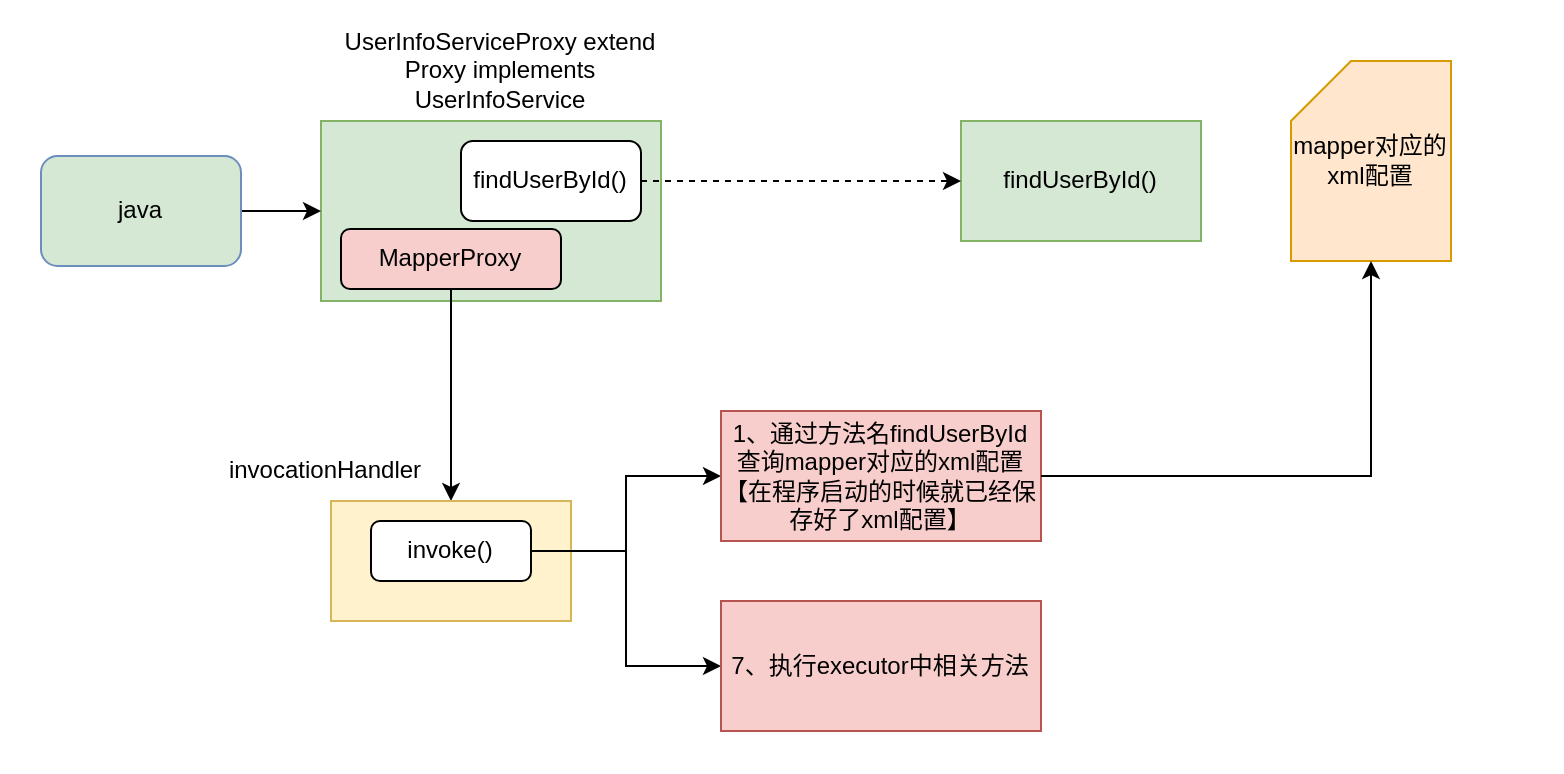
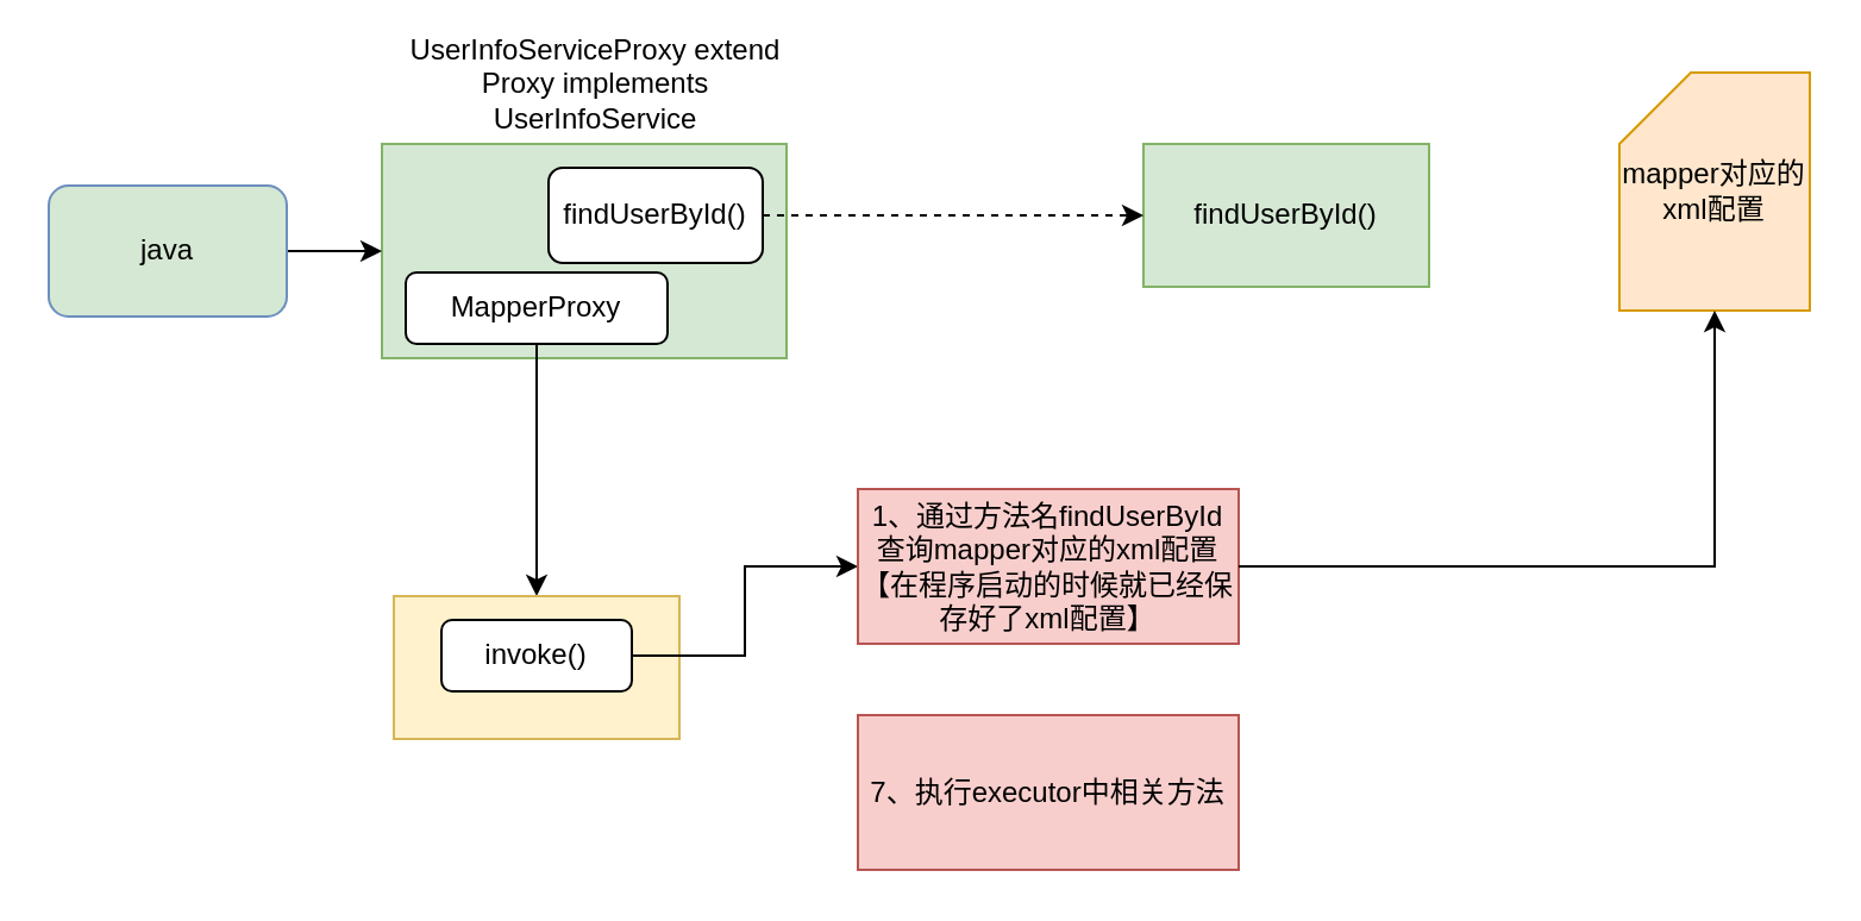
  <mxCell id="0" />
  <mxCell id="1" parent="0" />
  <mxCell id="2" value="findUserById()" style="rounded=0;whiteSpace=wrap;html=1;fillColor=#d5e8d4;strokeColor=#82b366;" vertex="1" parent="1"><mxGeometry x="480" y="60" width="120" height="60" as="geometry" /></mxCell>
- <mxCell id="3" value="mapper对应的xml配置" style="shape=card;whiteSpace=wrap;html=1;fillColor=#ffe6cc;strokeColor=#d79b00;" vertex="1" parent="1"><mxGeometry x="645" y="30" width="80" height="100" as="geometry" /></mxCell>
+ <mxCell id="3" value="mapper对应的xml配置" style="shape=card;whiteSpace=wrap;html=1;fillColor=#ffe6cc;strokeColor=#d79b00;" vertex="1" parent="1"><mxGeometry x="680" y="30" width="80" height="100" as="geometry" /></mxCell>
  <mxCell id="4" value="" style="rounded=0;whiteSpace=wrap;html=1;fillColor=#d5e8d4;strokeColor=#82b366;" vertex="1" parent="1"><mxGeometry x="160" y="60" width="170" height="90" as="geometry" /></mxCell>
  <mxCell id="5" value="UserInfoServiceProxy extend Proxy implements UserInfoService" style="text;html=1;align=center;verticalAlign=middle;whiteSpace=wrap;rounded=0;" vertex="1" parent="1"><mxGeometry x="160" y="20" width="180" height="30" as="geometry" /></mxCell>
  <mxCell id="6" style="edgeStyle=orthogonalEdgeStyle;rounded=0;orthogonalLoop=1;jettySize=auto;html=1;entryX=0;entryY=0.5;entryDx=0;entryDy=0;dashed=1;" edge="1" parent="1" source="7" target="2"><mxGeometry relative="1" as="geometry" /></mxCell>
  <mxCell id="7" value="findUserById()" style="rounded=1;whiteSpace=wrap;html=1;" vertex="1" parent="1"><mxGeometry x="230" y="70" width="90" height="40" as="geometry" /></mxCell>
  <mxCell id="8" style="edgeStyle=orthogonalEdgeStyle;rounded=0;orthogonalLoop=1;jettySize=auto;html=1;entryX=0.5;entryY=0;entryDx=0;entryDy=0;" edge="1" parent="1" source="9" target="12"><mxGeometry relative="1" as="geometry" /></mxCell>
- <mxCell id="9" value="MapperProxy" style="rounded=1;whiteSpace=wrap;html=1;fillColor=#f8cecc;" vertex="1" parent="1"><mxGeometry x="170" y="114" width="110" height="30" as="geometry" /></mxCell>
+ <mxCell id="9" value="MapperProxy" style="rounded=1;whiteSpace=wrap;html=1;" vertex="1" parent="1"><mxGeometry x="170" y="114" width="110" height="30" as="geometry" /></mxCell>
  <mxCell id="10" style="edgeStyle=orthogonalEdgeStyle;rounded=0;orthogonalLoop=1;jettySize=auto;html=1;entryX=0;entryY=0.5;entryDx=0;entryDy=0;" edge="1" parent="1" source="11" target="4"><mxGeometry relative="1" as="geometry" /></mxCell>
  <mxCell id="11" value="java" style="rounded=1;whiteSpace=wrap;html=1;fillColor=#d5e8d4;strokeColor=#6c8ebf;" vertex="1" parent="1"><mxGeometry x="20" y="77.5" width="100" height="55" as="geometry" /></mxCell>
  <mxCell id="12" value="" style="rounded=0;whiteSpace=wrap;html=1;fillColor=#fff2cc;strokeColor=#d6b656;" vertex="1" parent="1"><mxGeometry x="165" y="250" width="120" height="60" as="geometry" /></mxCell>
  <mxCell id="13" style="edgeStyle=orthogonalEdgeStyle;rounded=0;orthogonalLoop=1;jettySize=auto;html=1;entryX=0;entryY=0.5;entryDx=0;entryDy=0;" edge="1" parent="1" source="15" target="17"><mxGeometry relative="1" as="geometry" /></mxCell>
- <mxCell id="14" style="edgeStyle=orthogonalEdgeStyle;rounded=0;orthogonalLoop=1;jettySize=auto;html=1;entryX=0;entryY=0.5;entryDx=0;entryDy=0;" edge="1" parent="1" source="15" target="18"><mxGeometry relative="1" as="geometry" /></mxCell>
  <mxCell id="15" value="invoke()" style="rounded=1;whiteSpace=wrap;html=1;" vertex="1" parent="1"><mxGeometry x="185" y="260" width="80" height="30" as="geometry" /></mxCell>
- <mxCell id="16" value="invocationHandler" style="text;html=1;align=center;verticalAlign=middle;whiteSpace=wrap;rounded=0;" vertex="1" parent="1"><mxGeometry x="100" y="220" width="125" height="30" as="geometry" /></mxCell>
  <mxCell id="17" value="1、通过方法名findUserById查询mapper对应的xml配置【在程序启动的时候就已经保存好了xml配置】" style="rounded=0;whiteSpace=wrap;html=1;fillColor=#f8cecc;strokeColor=#b85450;" vertex="1" parent="1"><mxGeometry x="360" y="205" width="160" height="65" as="geometry" /></mxCell>
  <mxCell id="18" value="7、执行executor中相关方法" style="rounded=0;whiteSpace=wrap;html=1;fillColor=#f8cecc;strokeColor=#b85450;" vertex="1" parent="1"><mxGeometry x="360" y="300" width="160" height="65" as="geometry" /></mxCell>
  <mxCell id="19" style="edgeStyle=orthogonalEdgeStyle;rounded=0;orthogonalLoop=1;jettySize=auto;html=1;entryX=0.5;entryY=1;entryDx=0;entryDy=0;entryPerimeter=0;" edge="1" parent="1" source="17" target="3"><mxGeometry relative="1" as="geometry" /></mxCell>
